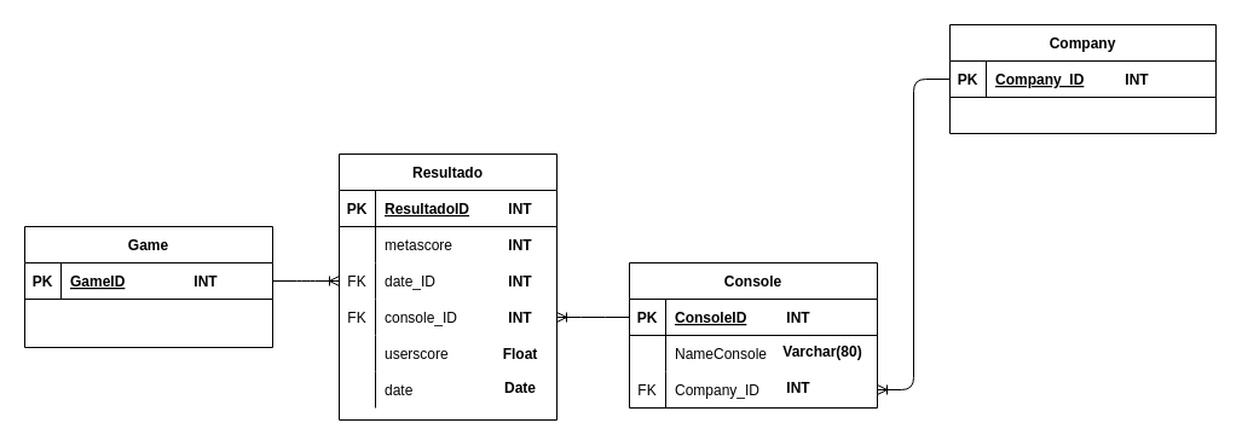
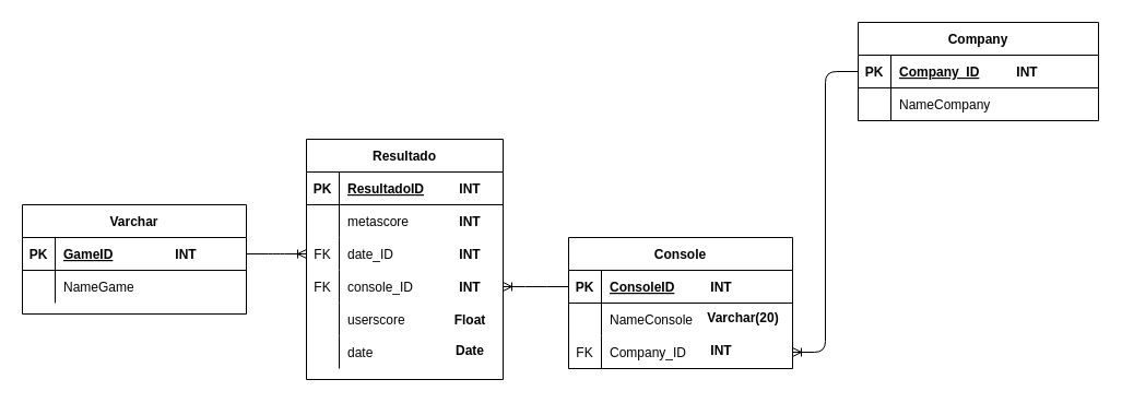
  <mxCell id="0" />
  <mxCell id="1" parent="0" />
  <mxCell id="2" value="Console" style="shape=table;startSize=30;container=1;collapsible=1;childLayout=tableLayout;fixedRows=1;rowLines=0;fontStyle=1;align=center;resizeLast=1;" parent="1" vertex="1"><mxGeometry x="520" y="217" width="205" height="120" as="geometry" /></mxCell>
  <mxCell id="3" value="" style="shape=partialRectangle;collapsible=0;dropTarget=0;pointerEvents=0;fillColor=none;top=0;left=0;bottom=1;right=0;points=[[0,0.5],[1,0.5]];portConstraint=eastwest;" parent="2" vertex="1"><mxGeometry y="30" width="205" height="30" as="geometry" /></mxCell>
  <mxCell id="4" value="PK" style="shape=partialRectangle;connectable=0;fillColor=none;top=0;left=0;bottom=0;right=0;fontStyle=1;overflow=hidden;" parent="3" vertex="1"><mxGeometry width="30" height="30" as="geometry" /></mxCell>
  <mxCell id="5" value="ConsoleID" style="shape=partialRectangle;connectable=0;fillColor=none;top=0;left=0;bottom=0;right=0;align=left;spacingLeft=6;fontStyle=5;overflow=hidden;" parent="3" vertex="1"><mxGeometry x="30" width="175" height="30" as="geometry" /></mxCell>
  <mxCell id="6" value="" style="shape=partialRectangle;collapsible=0;dropTarget=0;pointerEvents=0;fillColor=none;top=0;left=0;bottom=0;right=0;points=[[0,0.5],[1,0.5]];portConstraint=eastwest;" parent="2" vertex="1"><mxGeometry y="60" width="205" height="30" as="geometry" /></mxCell>
  <mxCell id="7" value="" style="shape=partialRectangle;connectable=0;fillColor=none;top=0;left=0;bottom=0;right=0;editable=1;overflow=hidden;" parent="6" vertex="1"><mxGeometry width="30" height="30" as="geometry" /></mxCell>
  <mxCell id="8" value="NameConsole" style="shape=partialRectangle;connectable=0;fillColor=none;top=0;left=0;bottom=0;right=0;align=left;spacingLeft=6;overflow=hidden;" parent="6" vertex="1"><mxGeometry x="30" width="175" height="30" as="geometry" /></mxCell>
  <mxCell id="9" value="" style="shape=partialRectangle;collapsible=0;dropTarget=0;pointerEvents=0;fillColor=none;top=0;left=0;bottom=0;right=0;points=[[0,0.5],[1,0.5]];portConstraint=eastwest;" parent="2" vertex="1"><mxGeometry y="90" width="205" height="30" as="geometry" /></mxCell>
  <mxCell id="10" value="FK" style="shape=partialRectangle;connectable=0;fillColor=none;top=0;left=0;bottom=0;right=0;editable=1;overflow=hidden;" parent="9" vertex="1"><mxGeometry width="30" height="30" as="geometry" /></mxCell>
  <mxCell id="11" value="Company_ID" style="shape=partialRectangle;connectable=0;fillColor=none;top=0;left=0;bottom=0;right=0;align=left;spacingLeft=6;overflow=hidden;" parent="9" vertex="1"><mxGeometry x="30" width="175" height="30" as="geometry" /></mxCell>
  <mxCell id="12" value="Company" style="shape=table;startSize=30;container=1;collapsible=1;childLayout=tableLayout;fixedRows=1;rowLines=0;fontStyle=1;align=center;resizeLast=1;" parent="1" vertex="1"><mxGeometry x="785" y="20" width="220" height="90" as="geometry" /></mxCell>
  <mxCell id="13" value="" style="shape=partialRectangle;collapsible=0;dropTarget=0;pointerEvents=0;fillColor=none;top=0;left=0;bottom=1;right=0;points=[[0,0.5],[1,0.5]];portConstraint=eastwest;" parent="12" vertex="1"><mxGeometry y="30" width="220" height="30" as="geometry" /></mxCell>
  <mxCell id="14" value="PK" style="shape=partialRectangle;connectable=0;fillColor=none;top=0;left=0;bottom=0;right=0;fontStyle=1;overflow=hidden;" parent="13" vertex="1"><mxGeometry width="30" height="30" as="geometry" /></mxCell>
  <mxCell id="15" value="Company_ID" style="shape=partialRectangle;connectable=0;fillColor=none;top=0;left=0;bottom=0;right=0;align=left;spacingLeft=6;fontStyle=5;overflow=hidden;" parent="13" vertex="1"><mxGeometry x="30" width="190" height="30" as="geometry" /></mxCell>
  <mxCell id="16" value="" style="shape=partialRectangle;collapsible=0;dropTarget=0;pointerEvents=0;fillColor=none;top=0;left=0;bottom=0;right=0;points=[[0,0.5],[1,0.5]];portConstraint=eastwest;" parent="12" vertex="1"><mxGeometry y="60" width="220" height="30" as="geometry" /></mxCell>
  <mxCell id="17" value="" style="shape=partialRectangle;connectable=0;fillColor=none;top=0;left=0;bottom=0;right=0;editable=1;overflow=hidden;" parent="16" vertex="1"><mxGeometry width="30" height="30" as="geometry" /></mxCell>
+ <mxCell id="18" value="NameCompany" style="shape=partialRectangle;connectable=0;fillColor=none;top=0;left=0;bottom=0;right=0;align=left;spacingLeft=6;overflow=hidden;" parent="16" vertex="1"><mxGeometry x="30" width="190" height="30" as="geometry" /></mxCell>
  <mxCell id="19" value="Resultado" style="shape=table;startSize=30;container=1;collapsible=1;childLayout=tableLayout;fixedRows=1;rowLines=0;fontStyle=1;align=center;resizeLast=1;columnLines=1;" parent="1" vertex="1"><mxGeometry x="280" y="127" width="180" height="220" as="geometry" /></mxCell>
  <mxCell id="20" value="" style="shape=partialRectangle;collapsible=0;dropTarget=0;pointerEvents=0;fillColor=none;top=0;left=0;bottom=1;right=0;points=[[0,0.5],[1,0.5]];portConstraint=eastwest;" parent="19" vertex="1"><mxGeometry y="30" width="180" height="30" as="geometry" /></mxCell>
  <mxCell id="21" value="PK" style="shape=partialRectangle;connectable=0;fillColor=none;top=0;left=0;bottom=0;right=0;fontStyle=1;overflow=hidden;" parent="20" vertex="1"><mxGeometry width="30" height="30" as="geometry" /></mxCell>
  <mxCell id="22" value="ResultadoID" style="shape=partialRectangle;connectable=0;fillColor=none;top=0;left=0;bottom=0;right=0;align=left;spacingLeft=6;fontStyle=5;overflow=hidden;" parent="20" vertex="1"><mxGeometry x="30" width="150" height="30" as="geometry" /></mxCell>
  <mxCell id="23" value="" style="shape=partialRectangle;collapsible=0;dropTarget=0;pointerEvents=0;fillColor=none;top=0;left=0;bottom=0;right=0;points=[[0,0.5],[1,0.5]];portConstraint=eastwest;" parent="19" vertex="1"><mxGeometry y="60" width="180" height="30" as="geometry" /></mxCell>
  <mxCell id="24" value="" style="shape=partialRectangle;connectable=0;fillColor=none;top=0;left=0;bottom=0;right=0;editable=1;overflow=hidden;" parent="23" vertex="1"><mxGeometry width="30" height="30" as="geometry" /></mxCell>
  <mxCell id="25" value="metascore" style="shape=partialRectangle;connectable=0;fillColor=none;top=0;left=0;bottom=0;right=0;align=left;spacingLeft=6;overflow=hidden;" parent="23" vertex="1"><mxGeometry x="30" width="150" height="30" as="geometry" /></mxCell>
  <mxCell id="26" value="" style="shape=partialRectangle;collapsible=0;dropTarget=0;pointerEvents=0;fillColor=none;top=0;left=0;bottom=0;right=0;points=[[0,0.5],[1,0.5]];portConstraint=eastwest;" parent="19" vertex="1"><mxGeometry y="90" width="180" height="30" as="geometry" /></mxCell>
  <mxCell id="27" value="FK" style="shape=partialRectangle;connectable=0;fillColor=none;top=0;left=0;bottom=0;right=0;editable=1;overflow=hidden;" parent="26" vertex="1"><mxGeometry width="30" height="30" as="geometry" /></mxCell>
  <mxCell id="28" value="date_ID" style="shape=partialRectangle;connectable=0;fillColor=none;top=0;left=0;bottom=0;right=0;align=left;spacingLeft=6;overflow=hidden;" parent="26" vertex="1"><mxGeometry x="30" width="150" height="30" as="geometry" /></mxCell>
  <mxCell id="29" value="" style="shape=partialRectangle;collapsible=0;dropTarget=0;pointerEvents=0;fillColor=none;top=0;left=0;bottom=0;right=0;points=[[0,0.5],[1,0.5]];portConstraint=eastwest;" parent="19" vertex="1"><mxGeometry y="120" width="180" height="30" as="geometry" /></mxCell>
  <mxCell id="30" value="FK" style="shape=partialRectangle;connectable=0;fillColor=none;top=0;left=0;bottom=0;right=0;editable=1;overflow=hidden;" parent="29" vertex="1"><mxGeometry width="30" height="30" as="geometry" /></mxCell>
  <mxCell id="31" value="console_ID" style="shape=partialRectangle;connectable=0;fillColor=none;top=0;left=0;bottom=0;right=0;align=left;spacingLeft=6;overflow=hidden;" parent="29" vertex="1"><mxGeometry x="30" width="150" height="30" as="geometry" /></mxCell>
  <mxCell id="32" value="" style="shape=partialRectangle;collapsible=0;dropTarget=0;pointerEvents=0;fillColor=none;top=0;left=0;bottom=0;right=0;points=[[0,0.5],[1,0.5]];portConstraint=eastwest;" parent="19" vertex="1"><mxGeometry y="150" width="180" height="30" as="geometry" /></mxCell>
  <mxCell id="33" value="" style="shape=partialRectangle;connectable=0;fillColor=none;top=0;left=0;bottom=0;right=0;editable=1;overflow=hidden;" parent="32" vertex="1"><mxGeometry width="30" height="30" as="geometry" /></mxCell>
  <mxCell id="34" value="userscore" style="shape=partialRectangle;connectable=0;fillColor=none;top=0;left=0;bottom=0;right=0;align=left;spacingLeft=6;overflow=hidden;" parent="32" vertex="1"><mxGeometry x="30" width="150" height="30" as="geometry" /></mxCell>
  <mxCell id="35" value="" style="shape=partialRectangle;collapsible=0;dropTarget=0;pointerEvents=0;fillColor=none;top=0;left=0;bottom=0;right=0;points=[[0,0.5],[1,0.5]];portConstraint=eastwest;" parent="19" vertex="1"><mxGeometry y="180" width="180" height="30" as="geometry" /></mxCell>
  <mxCell id="36" value="" style="shape=partialRectangle;connectable=0;fillColor=none;top=0;left=0;bottom=0;right=0;editable=1;overflow=hidden;" parent="35" vertex="1"><mxGeometry width="30" height="30" as="geometry" /></mxCell>
  <mxCell id="37" value="date" style="shape=partialRectangle;connectable=0;fillColor=none;top=0;left=0;bottom=0;right=0;align=left;spacingLeft=6;overflow=hidden;" parent="35" vertex="1"><mxGeometry x="30" width="150" height="30" as="geometry" /></mxCell>
  <mxCell id="38" value="" style="edgeStyle=entityRelationEdgeStyle;fontSize=12;html=1;endArrow=ERoneToMany;exitX=0;exitY=0.5;exitDx=0;exitDy=0;entryX=1;entryY=0.5;entryDx=0;entryDy=0;" edge="1" parent="1" source="3" target="29"><mxGeometry width="100" height="100" relative="1" as="geometry"><mxPoint x="420" y="87" as="sourcePoint" /><mxPoint x="520" y="-13" as="targetPoint" /></mxGeometry></mxCell>
  <mxCell id="39" value="" style="edgeStyle=entityRelationEdgeStyle;fontSize=12;html=1;endArrow=ERoneToMany;exitX=0;exitY=0.5;exitDx=0;exitDy=0;" edge="1" parent="1" source="13" target="9"><mxGeometry width="100" height="100" relative="1" as="geometry"><mxPoint x="420" y="77" as="sourcePoint" /><mxPoint x="520" y="-23" as="targetPoint" /></mxGeometry></mxCell>
- <mxCell id="40" value="Game" style="shape=table;startSize=30;container=1;collapsible=1;childLayout=tableLayout;fixedRows=1;rowLines=0;fontStyle=1;align=center;resizeLast=1;" vertex="1" parent="1"><mxGeometry x="20" y="187" width="205" height="100" as="geometry" /></mxCell>
+ <mxCell id="40" value="Varchar" style="shape=table;startSize=30;container=1;collapsible=1;childLayout=tableLayout;fixedRows=1;rowLines=0;fontStyle=1;align=center;resizeLast=1;" vertex="1" parent="1"><mxGeometry x="20" y="187" width="205" height="100" as="geometry" /></mxCell>
  <mxCell id="41" value="" style="shape=partialRectangle;collapsible=0;dropTarget=0;pointerEvents=0;fillColor=none;top=0;left=0;bottom=1;right=0;points=[[0,0.5],[1,0.5]];portConstraint=eastwest;" vertex="1" parent="40"><mxGeometry y="30" width="205" height="30" as="geometry" /></mxCell>
  <mxCell id="42" value="PK" style="shape=partialRectangle;connectable=0;fillColor=none;top=0;left=0;bottom=0;right=0;fontStyle=1;overflow=hidden;" vertex="1" parent="41"><mxGeometry width="30" height="30" as="geometry" /></mxCell>
  <mxCell id="43" value="GameID" style="shape=partialRectangle;connectable=0;fillColor=none;top=0;left=0;bottom=0;right=0;align=left;spacingLeft=6;fontStyle=5;overflow=hidden;" vertex="1" parent="41"><mxGeometry x="30" width="175" height="30" as="geometry" /></mxCell>
  <mxCell id="44" value="" style="shape=partialRectangle;collapsible=0;dropTarget=0;pointerEvents=0;fillColor=none;top=0;left=0;bottom=0;right=0;points=[[0,0.5],[1,0.5]];portConstraint=eastwest;" vertex="1" parent="40"><mxGeometry y="60" width="205" height="30" as="geometry" /></mxCell>
  <mxCell id="45" value="" style="shape=partialRectangle;connectable=0;fillColor=none;top=0;left=0;bottom=0;right=0;editable=1;overflow=hidden;" vertex="1" parent="44"><mxGeometry width="30" height="30" as="geometry" /></mxCell>
+ <mxCell id="46" value="NameGame" style="shape=partialRectangle;connectable=0;fillColor=none;top=0;left=0;bottom=0;right=0;align=left;spacingLeft=6;overflow=hidden;" vertex="1" parent="44"><mxGeometry x="30" width="175" height="30" as="geometry" /></mxCell>
  <mxCell id="47" value="" style="edgeStyle=entityRelationEdgeStyle;fontSize=12;html=1;endArrow=ERoneToMany;entryX=0;entryY=0.5;entryDx=0;entryDy=0;exitX=1;exitY=0.5;exitDx=0;exitDy=0;" edge="1" parent="1" source="41" target="26"><mxGeometry width="100" height="100" relative="1" as="geometry"><mxPoint x="40" y="127" as="sourcePoint" /><mxPoint x="150" y="237" as="targetPoint" /></mxGeometry></mxCell>
  <mxCell id="48" value="INT" style="shape=partialRectangle;connectable=0;fillColor=none;top=0;left=0;bottom=0;right=0;fontStyle=1;overflow=hidden;" vertex="1" parent="1"><mxGeometry x="155" y="217" width="30" height="30" as="geometry" /></mxCell>
- <mxCell id="49" value="Varchar(80)" style="shape=partialRectangle;connectable=0;fillColor=none;top=0;left=0;bottom=0;right=0;fontStyle=1;overflow=hidden;" vertex="1" parent="1"><mxGeometry x="645" y="275" width="70" height="30" as="geometry" /></mxCell>
+ <mxCell id="49" value="Varchar(20)" style="shape=partialRectangle;connectable=0;fillColor=none;top=0;left=0;bottom=0;right=0;fontStyle=1;overflow=hidden;" vertex="1" parent="1"><mxGeometry x="645" y="275" width="70" height="30" as="geometry" /></mxCell>
  <mxCell id="50" value="INT" style="shape=partialRectangle;connectable=0;fillColor=none;top=0;left=0;bottom=0;right=0;fontStyle=1;overflow=hidden;" vertex="1" parent="1"><mxGeometry x="415" y="157" width="30" height="30" as="geometry" /></mxCell>
  <mxCell id="51" value="INT" style="shape=partialRectangle;connectable=0;fillColor=none;top=0;left=0;bottom=0;right=0;fontStyle=1;overflow=hidden;" vertex="1" parent="1"><mxGeometry x="415" y="187" width="30" height="30" as="geometry" /></mxCell>
  <mxCell id="52" value="INT" style="shape=partialRectangle;connectable=0;fillColor=none;top=0;left=0;bottom=0;right=0;fontStyle=1;overflow=hidden;" vertex="1" parent="1"><mxGeometry x="415" y="217" width="30" height="30" as="geometry" /></mxCell>
  <mxCell id="53" value="INT" style="shape=partialRectangle;connectable=0;fillColor=none;top=0;left=0;bottom=0;right=0;fontStyle=1;overflow=hidden;" vertex="1" parent="1"><mxGeometry x="415" y="247" width="30" height="30" as="geometry" /></mxCell>
  <mxCell id="54" value="Float" style="shape=partialRectangle;connectable=0;fillColor=none;top=0;left=0;bottom=0;right=0;fontStyle=1;overflow=hidden;" vertex="1" parent="1"><mxGeometry x="415" y="277" width="30" height="30" as="geometry" /></mxCell>
  <mxCell id="55" value="Date" style="shape=partialRectangle;connectable=0;fillColor=none;top=0;left=0;bottom=0;right=0;fontStyle=1;overflow=hidden;" vertex="1" parent="1"><mxGeometry x="415" y="305" width="30" height="30" as="geometry" /></mxCell>
  <mxCell id="56" value="INT" style="shape=partialRectangle;connectable=0;fillColor=none;top=0;left=0;bottom=0;right=0;fontStyle=1;overflow=hidden;" vertex="1" parent="1"><mxGeometry x="645" y="247" width="30" height="30" as="geometry" /></mxCell>
  <mxCell id="57" value="INT" style="shape=partialRectangle;connectable=0;fillColor=none;top=0;left=0;bottom=0;right=0;fontStyle=1;overflow=hidden;" vertex="1" parent="1"><mxGeometry x="645" y="305" width="30" height="30" as="geometry" /></mxCell>
  <mxCell id="58" value="INT" style="shape=partialRectangle;connectable=0;fillColor=none;top=0;left=0;bottom=0;right=0;fontStyle=1;overflow=hidden;" vertex="1" parent="1"><mxGeometry x="925" y="50" width="30" height="30" as="geometry" /></mxCell>
